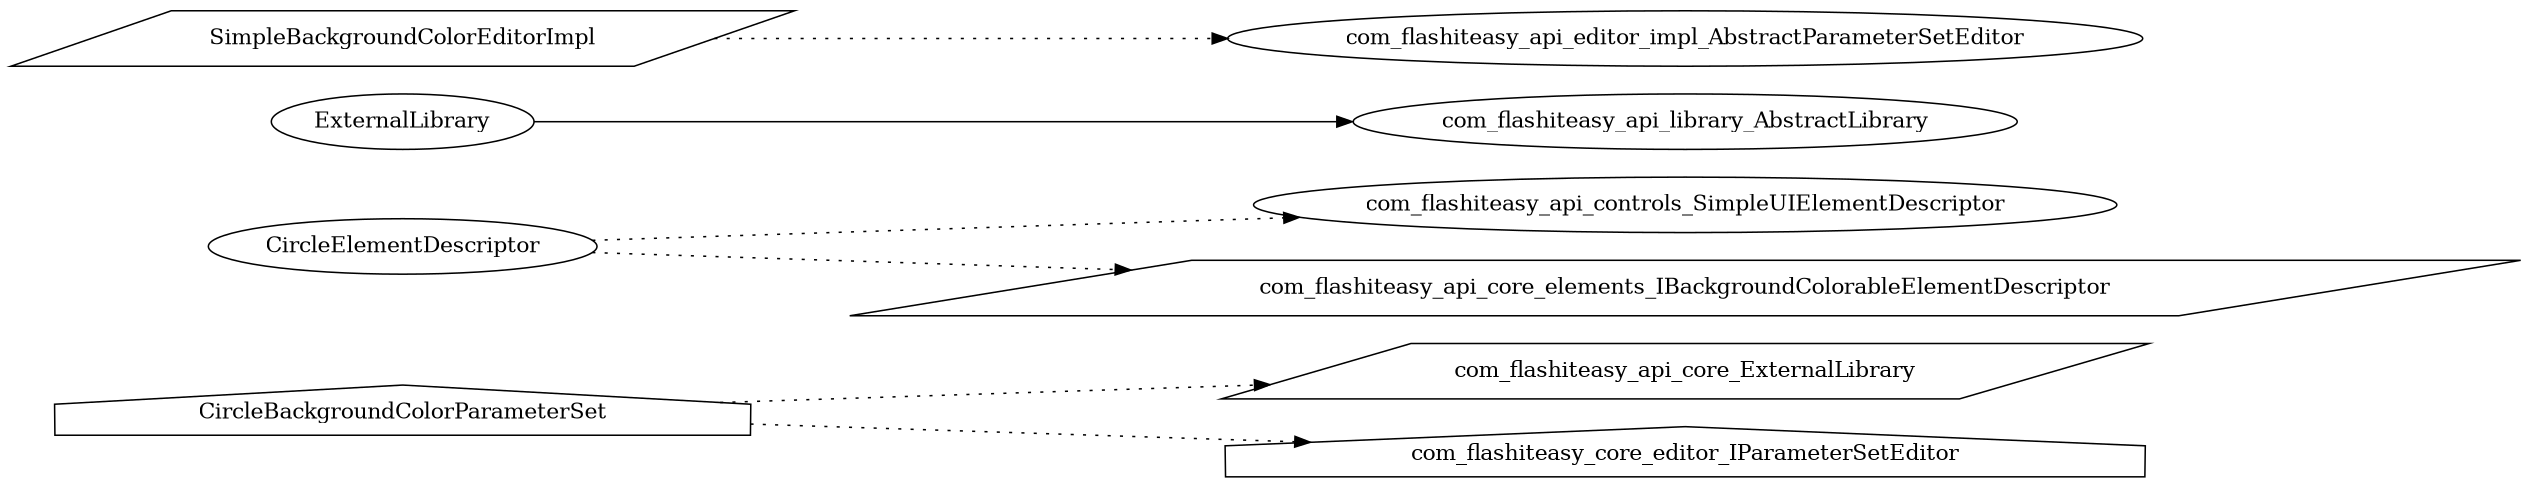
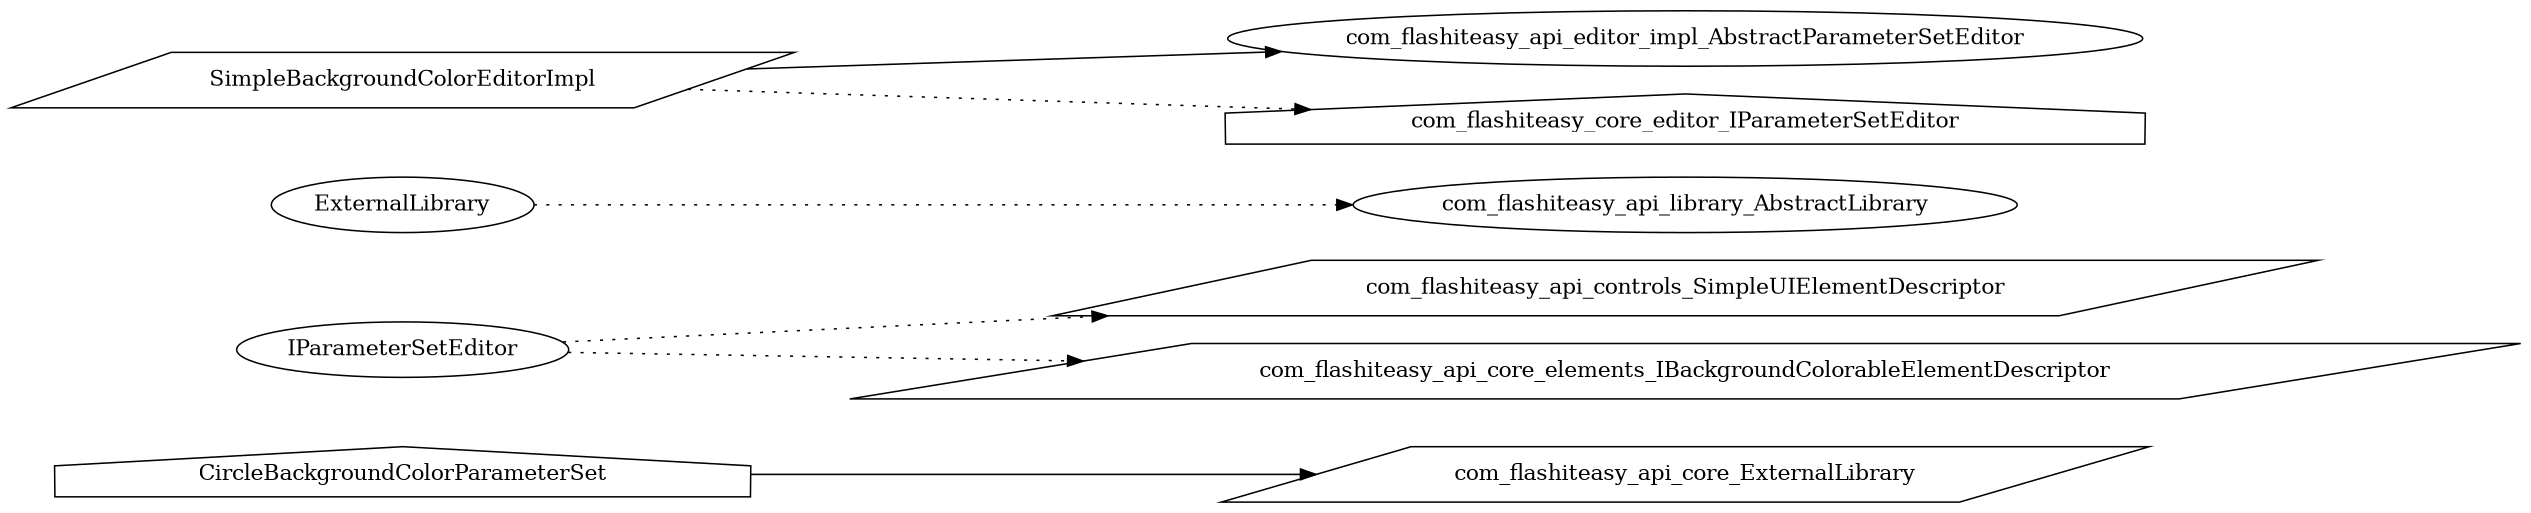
  strict digraph {
    rankdir=LR
    node [shape=parallelogram]
    n1 [label=CircleBackgroundColorParameterSet shape=house]
    n2 [label=com_flashiteasy_api_core_ExternalLibrary]
-   n3 [label=CircleElementDescriptor shape=ellipse]
-   com_flashiteasy_api_controls_SimpleUIElementDescriptor [shape=ellipse]
+   n3 [label=IParameterSetEditor shape=ellipse]
+   com_flashiteasy_api_controls_SimpleUIElementDescriptor
    com_flashiteasy_api_core_elements_IBackgroundColorableElementDescriptor
    n6 [label=ExternalLibrary shape=ellipse]
    com_flashiteasy_api_library_AbstractLibrary [shape=ellipse]
    n8 [label=SimpleBackgroundColorEditorImpl]
    com_flashiteasy_api_editor_impl_AbstractParameterSetEditor [shape=ellipse]
    n10 [label=com_flashiteasy_core_editor_IParameterSetEditor shape=house]
-   n1 -> n2 [style=dotted]
+   n1 -> n2
    n3 -> com_flashiteasy_api_controls_SimpleUIElementDescriptor [style=dotted]
    n3 -> com_flashiteasy_api_core_elements_IBackgroundColorableElementDescriptor [style=dotted]
-   n6 -> com_flashiteasy_api_library_AbstractLibrary
-   n8 -> com_flashiteasy_api_editor_impl_AbstractParameterSetEditor [style=dotted]
-   n1 -> n10 [style=dotted]
+   n6 -> com_flashiteasy_api_library_AbstractLibrary [style=dotted]
+   n8 -> com_flashiteasy_api_editor_impl_AbstractParameterSetEditor
+   n8 -> n10 [style=dotted]
  }
